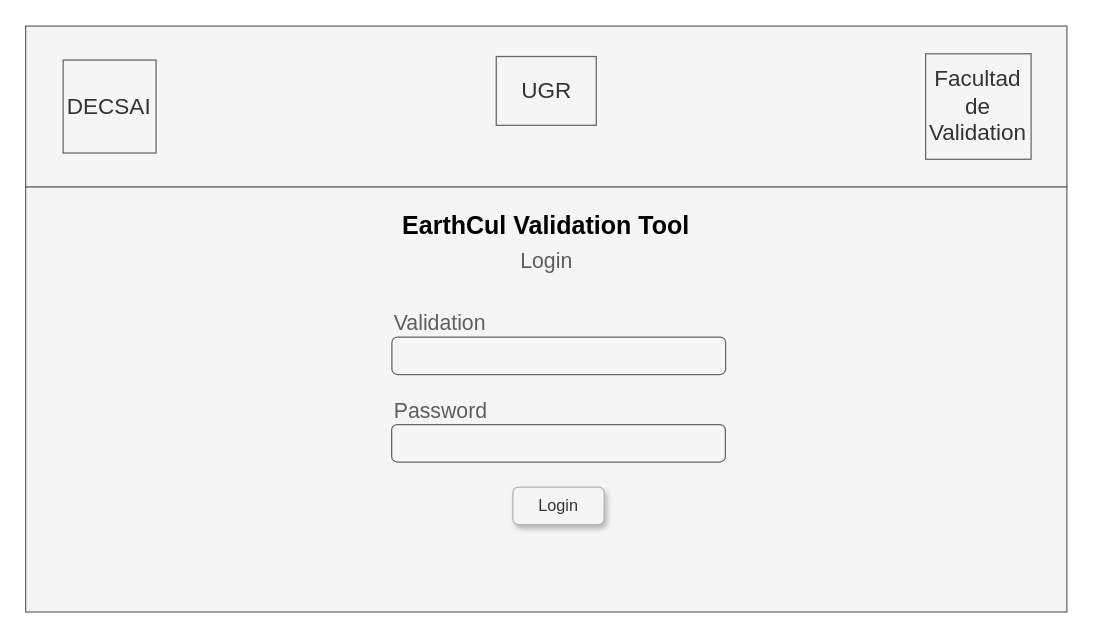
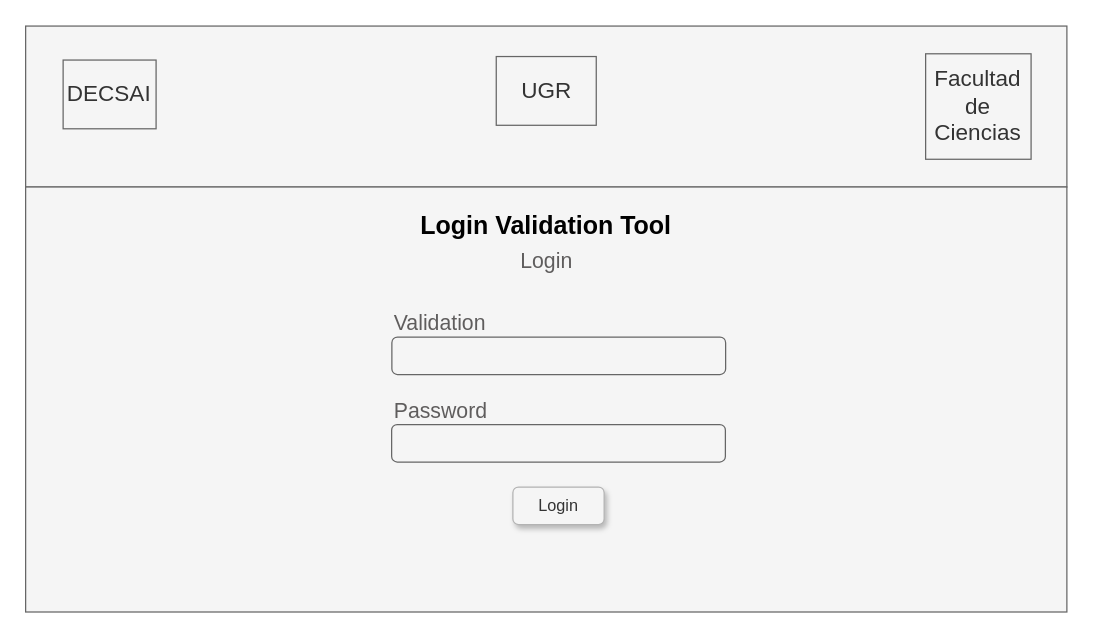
  <mxCell id="0" />
  <mxCell id="1" parent="0" />
  <mxCell id="2" value="" style="rounded=0;whiteSpace=wrap;html=1;fillColor=#f5f5f5;fontColor=#333333;strokeColor=#666666;" parent="1" vertex="1"><mxGeometry x="20.01" y="20.25" width="833" height="128.75" as="geometry" /></mxCell>
- <mxCell id="3" value="&lt;font style=&quot;font-size: 18px;&quot;&gt;DECSAI&lt;/font&gt;" style="whiteSpace=wrap;html=1;aspect=fixed;fillColor=#f5f5f5;fontColor=#333333;strokeColor=#666666;fontSize=18;" parent="1" vertex="1"><mxGeometry x="50" y="47.44" width="74.37" height="74.37" as="geometry" /></mxCell>
+ <mxCell id="3" value="&lt;font style=&quot;font-size: 18px;&quot;&gt;DECSAI&lt;/font&gt;" style="whiteSpace=wrap;html=1;aspect=fixed;fillColor=#f5f5f5;fontColor=#333333;strokeColor=#666666;fontSize=18;" parent="1" vertex="1"><mxGeometry x="50" y="47.44" width="74.37" height="55" as="geometry" /></mxCell>
  <mxCell id="4" value="&lt;font style=&quot;font-size: 18px;&quot;&gt;UGR&lt;/font&gt;" style="whiteSpace=wrap;html=1;aspect=fixed;fillColor=#f5f5f5;fontColor=#333333;strokeColor=#666666;fontSize=18;" parent="1" vertex="1"><mxGeometry x="396.5" y="44.63" width="80" height="55" as="geometry" /></mxCell>
  <mxCell id="5" value="" style="rounded=0;whiteSpace=wrap;html=1;fillColor=#f5f5f5;fontColor=#333333;strokeColor=#666666;" parent="1" vertex="1"><mxGeometry x="20" y="149" width="833" height="340" as="geometry" /></mxCell>
- <mxCell id="6" value="&lt;font color=&quot;#000000&quot; style=&quot;font-size: 20px;&quot;&gt;EarthCul Validation Tool&lt;br style=&quot;font-size: 20px;&quot;&gt;&lt;/font&gt;" style="text;html=1;strokeColor=none;fillColor=none;align=center;verticalAlign=middle;whiteSpace=wrap;rounded=0;fontSize=20;fontStyle=1" parent="1" vertex="1"><mxGeometry x="312.81" y="159" width="247.38" height="40" as="geometry" /></mxCell>
+ <mxCell id="6" value="&lt;font color=&quot;#000000&quot; style=&quot;font-size: 20px;&quot;&gt;Login Validation Tool&lt;br style=&quot;font-size: 20px;&quot;&gt;&lt;/font&gt;" style="text;html=1;strokeColor=none;fillColor=none;align=center;verticalAlign=middle;whiteSpace=wrap;rounded=0;fontSize=20;fontStyle=1" parent="1" vertex="1"><mxGeometry x="312.81" y="159" width="247.38" height="40" as="geometry" /></mxCell>
  <mxCell id="7" value="&lt;span style=&quot;font-size: 17px;&quot;&gt;&lt;font style=&quot;font-size: 17px;&quot;&gt;Login&lt;/font&gt;&lt;/span&gt;" style="text;html=1;strokeColor=none;fillColor=none;align=center;verticalAlign=middle;whiteSpace=wrap;rounded=0;fontSize=17;fontStyle=0;fontColor=#5f5d5d;" parent="1" vertex="1"><mxGeometry x="342.63" y="189" width="187.75" height="40" as="geometry" /></mxCell>
- <mxCell id="8" value="&lt;font style=&quot;font-size: 18px;&quot;&gt;Facultad de Validation&lt;/font&gt;" style="whiteSpace=wrap;html=1;aspect=fixed;fillColor=#f5f5f5;fontColor=#333333;strokeColor=#666666;" parent="1" vertex="1"><mxGeometry x="740" y="42.44" width="84.37" height="84.37" as="geometry" /></mxCell>
+ <mxCell id="8" value="&lt;font style=&quot;font-size: 18px;&quot;&gt;Facultad de Ciencias&lt;/font&gt;" style="whiteSpace=wrap;html=1;aspect=fixed;fillColor=#f5f5f5;fontColor=#333333;strokeColor=#666666;" parent="1" vertex="1"><mxGeometry x="740" y="42.44" width="84.37" height="84.37" as="geometry" /></mxCell>
  <mxCell id="9" value="&lt;span style=&quot;font-size: 17px;&quot;&gt;&lt;font style=&quot;font-size: 17px;&quot;&gt;Validation&lt;br&gt;&lt;/font&gt;&lt;/span&gt;" style="text;html=1;strokeColor=none;fillColor=none;align=left;verticalAlign=middle;whiteSpace=wrap;rounded=0;fontSize=17;fontStyle=0;fontColor=#5f5d5d;" parent="1" vertex="1"><mxGeometry x="312.81" y="239" width="187.75" height="40" as="geometry" /></mxCell>
  <mxCell id="10" value="&lt;span style=&quot;font-size: 17px;&quot;&gt;&lt;font style=&quot;font-size: 17px;&quot;&gt;Password&lt;br&gt;&lt;/font&gt;&lt;/span&gt;" style="text;html=1;strokeColor=none;fillColor=none;align=left;verticalAlign=middle;whiteSpace=wrap;rounded=0;fontSize=17;fontStyle=0;fontColor=#5f5d5d;" parent="1" vertex="1"><mxGeometry x="312.81" y="309" width="187.75" height="40" as="geometry" /></mxCell>
  <mxCell id="11" value="" style="rounded=1;whiteSpace=wrap;html=1;fontSize=17;fontColor=#333333;fillColor=#f5f5f5;strokeColor=#666666;" parent="1" vertex="1"><mxGeometry x="313" y="269" width="267" height="30" as="geometry" /></mxCell>
  <mxCell id="12" value="" style="rounded=1;whiteSpace=wrap;html=1;fontSize=17;fontColor=#333333;fillColor=#f5f5f5;strokeColor=#666666;" parent="1" vertex="1"><mxGeometry x="312.81" y="339" width="267" height="30" as="geometry" /></mxCell>
  <mxCell id="13" value="&lt;font style=&quot;font-size: 13px;&quot;&gt;Login&lt;/font&gt;" style="rounded=1;whiteSpace=wrap;html=1;fontSize=17;fontColor=#333333;fillColor=#f5f5f5;strokeColor=#B3B3B3;shadow=1;" parent="1" vertex="1"><mxGeometry x="409.81" y="389" width="73" height="30" as="geometry" /></mxCell>
